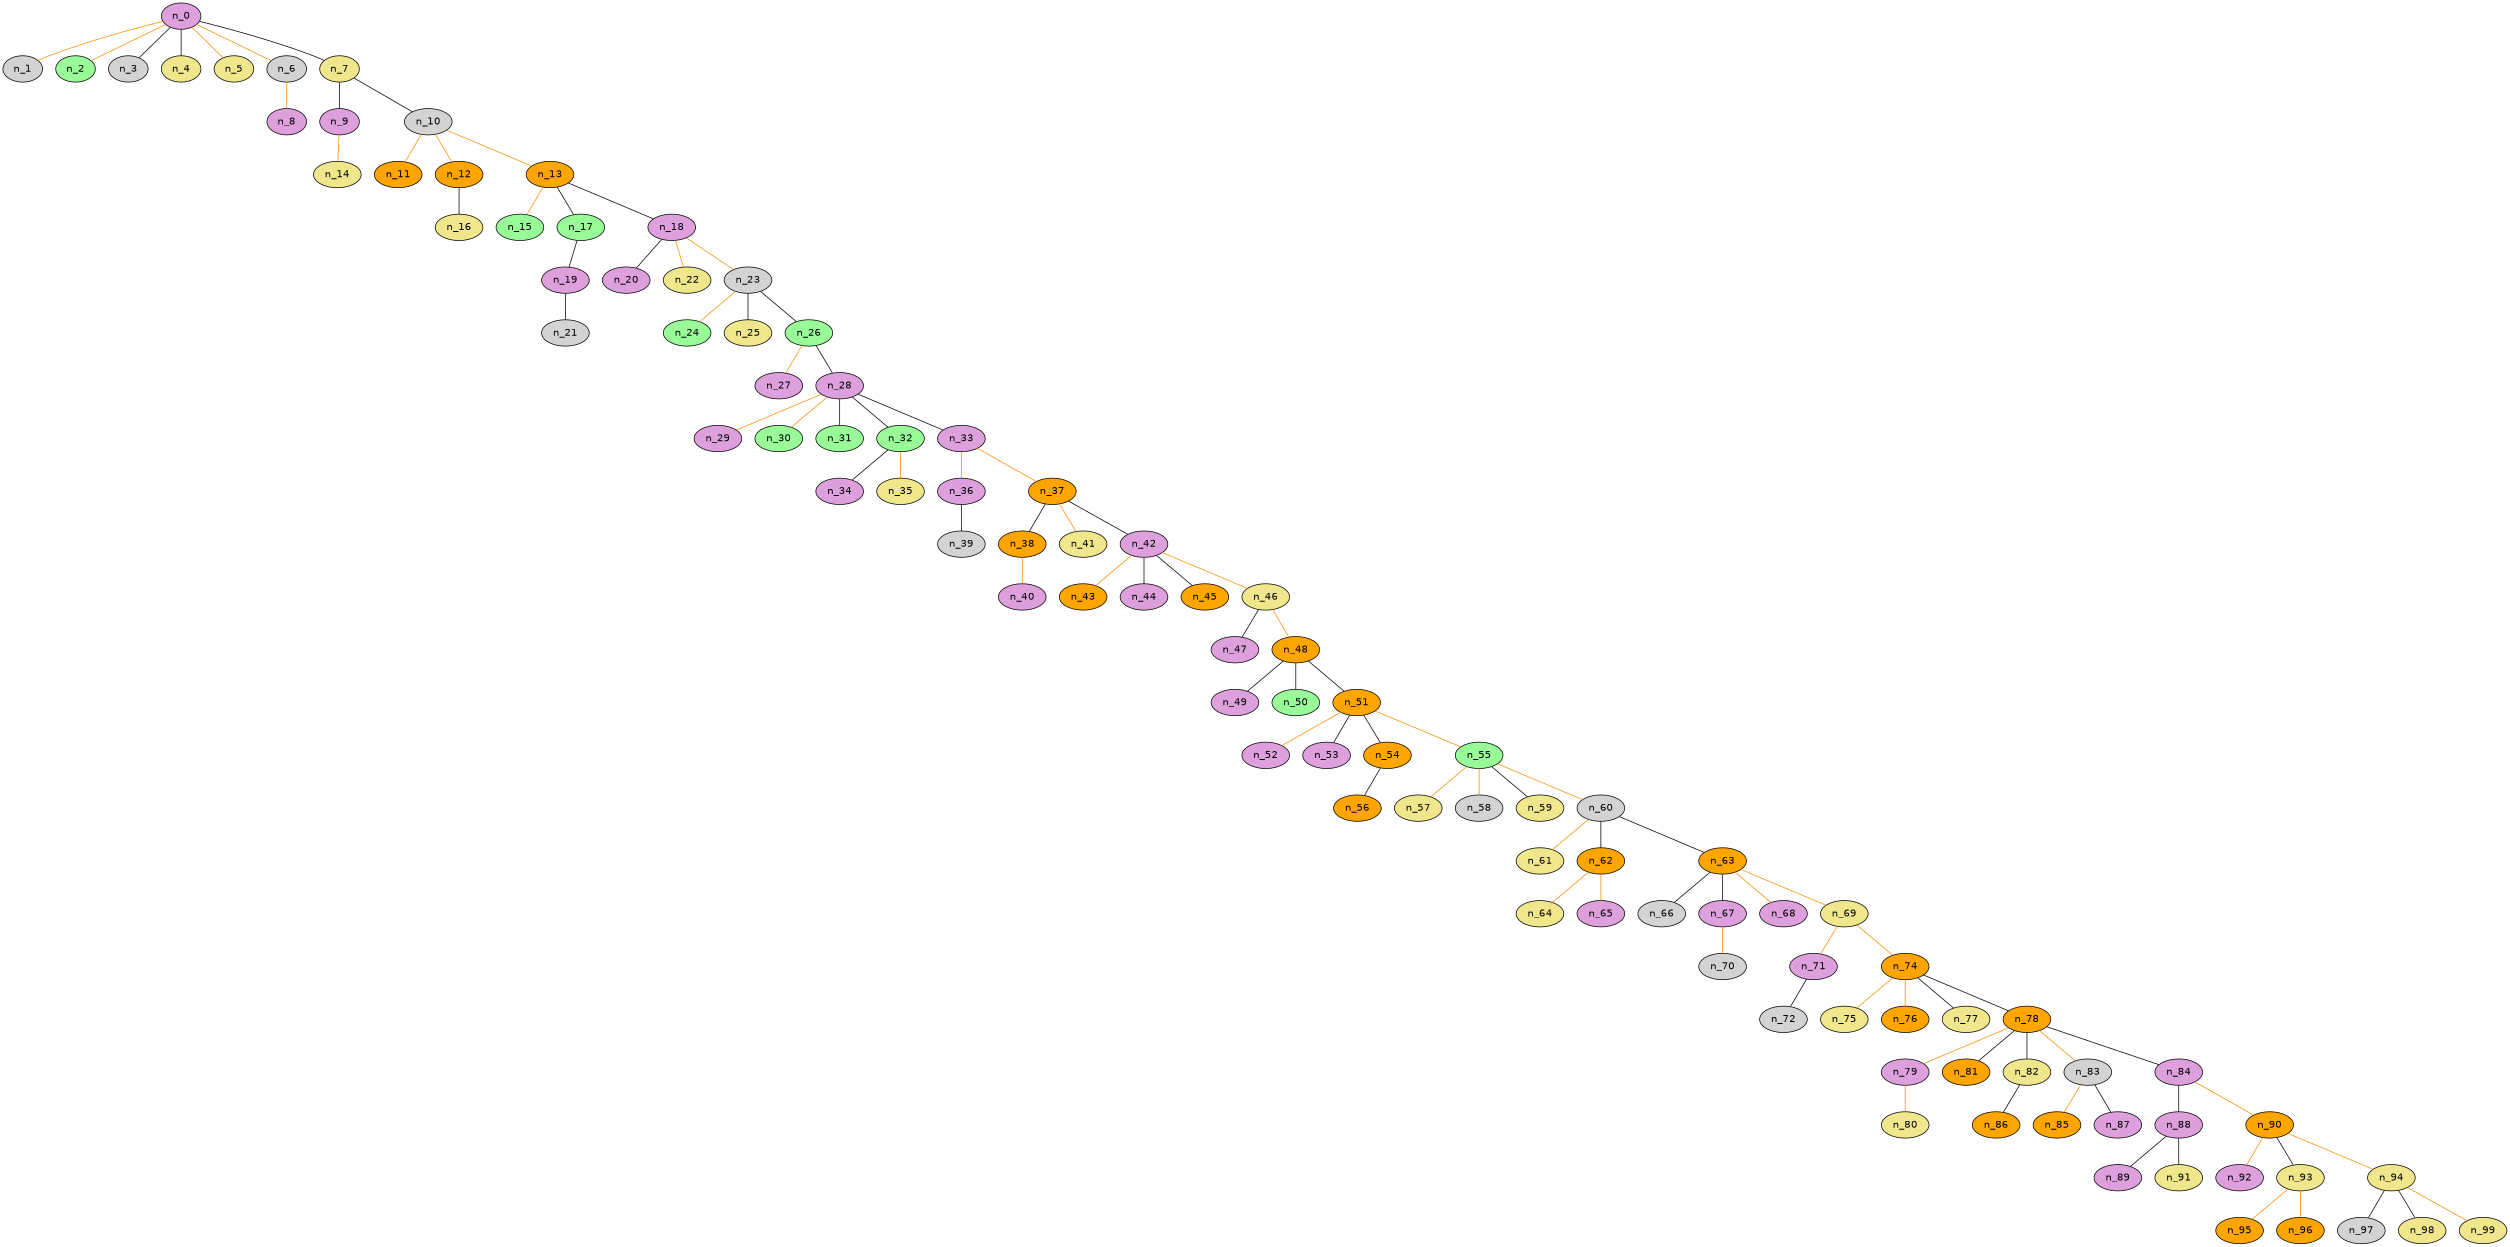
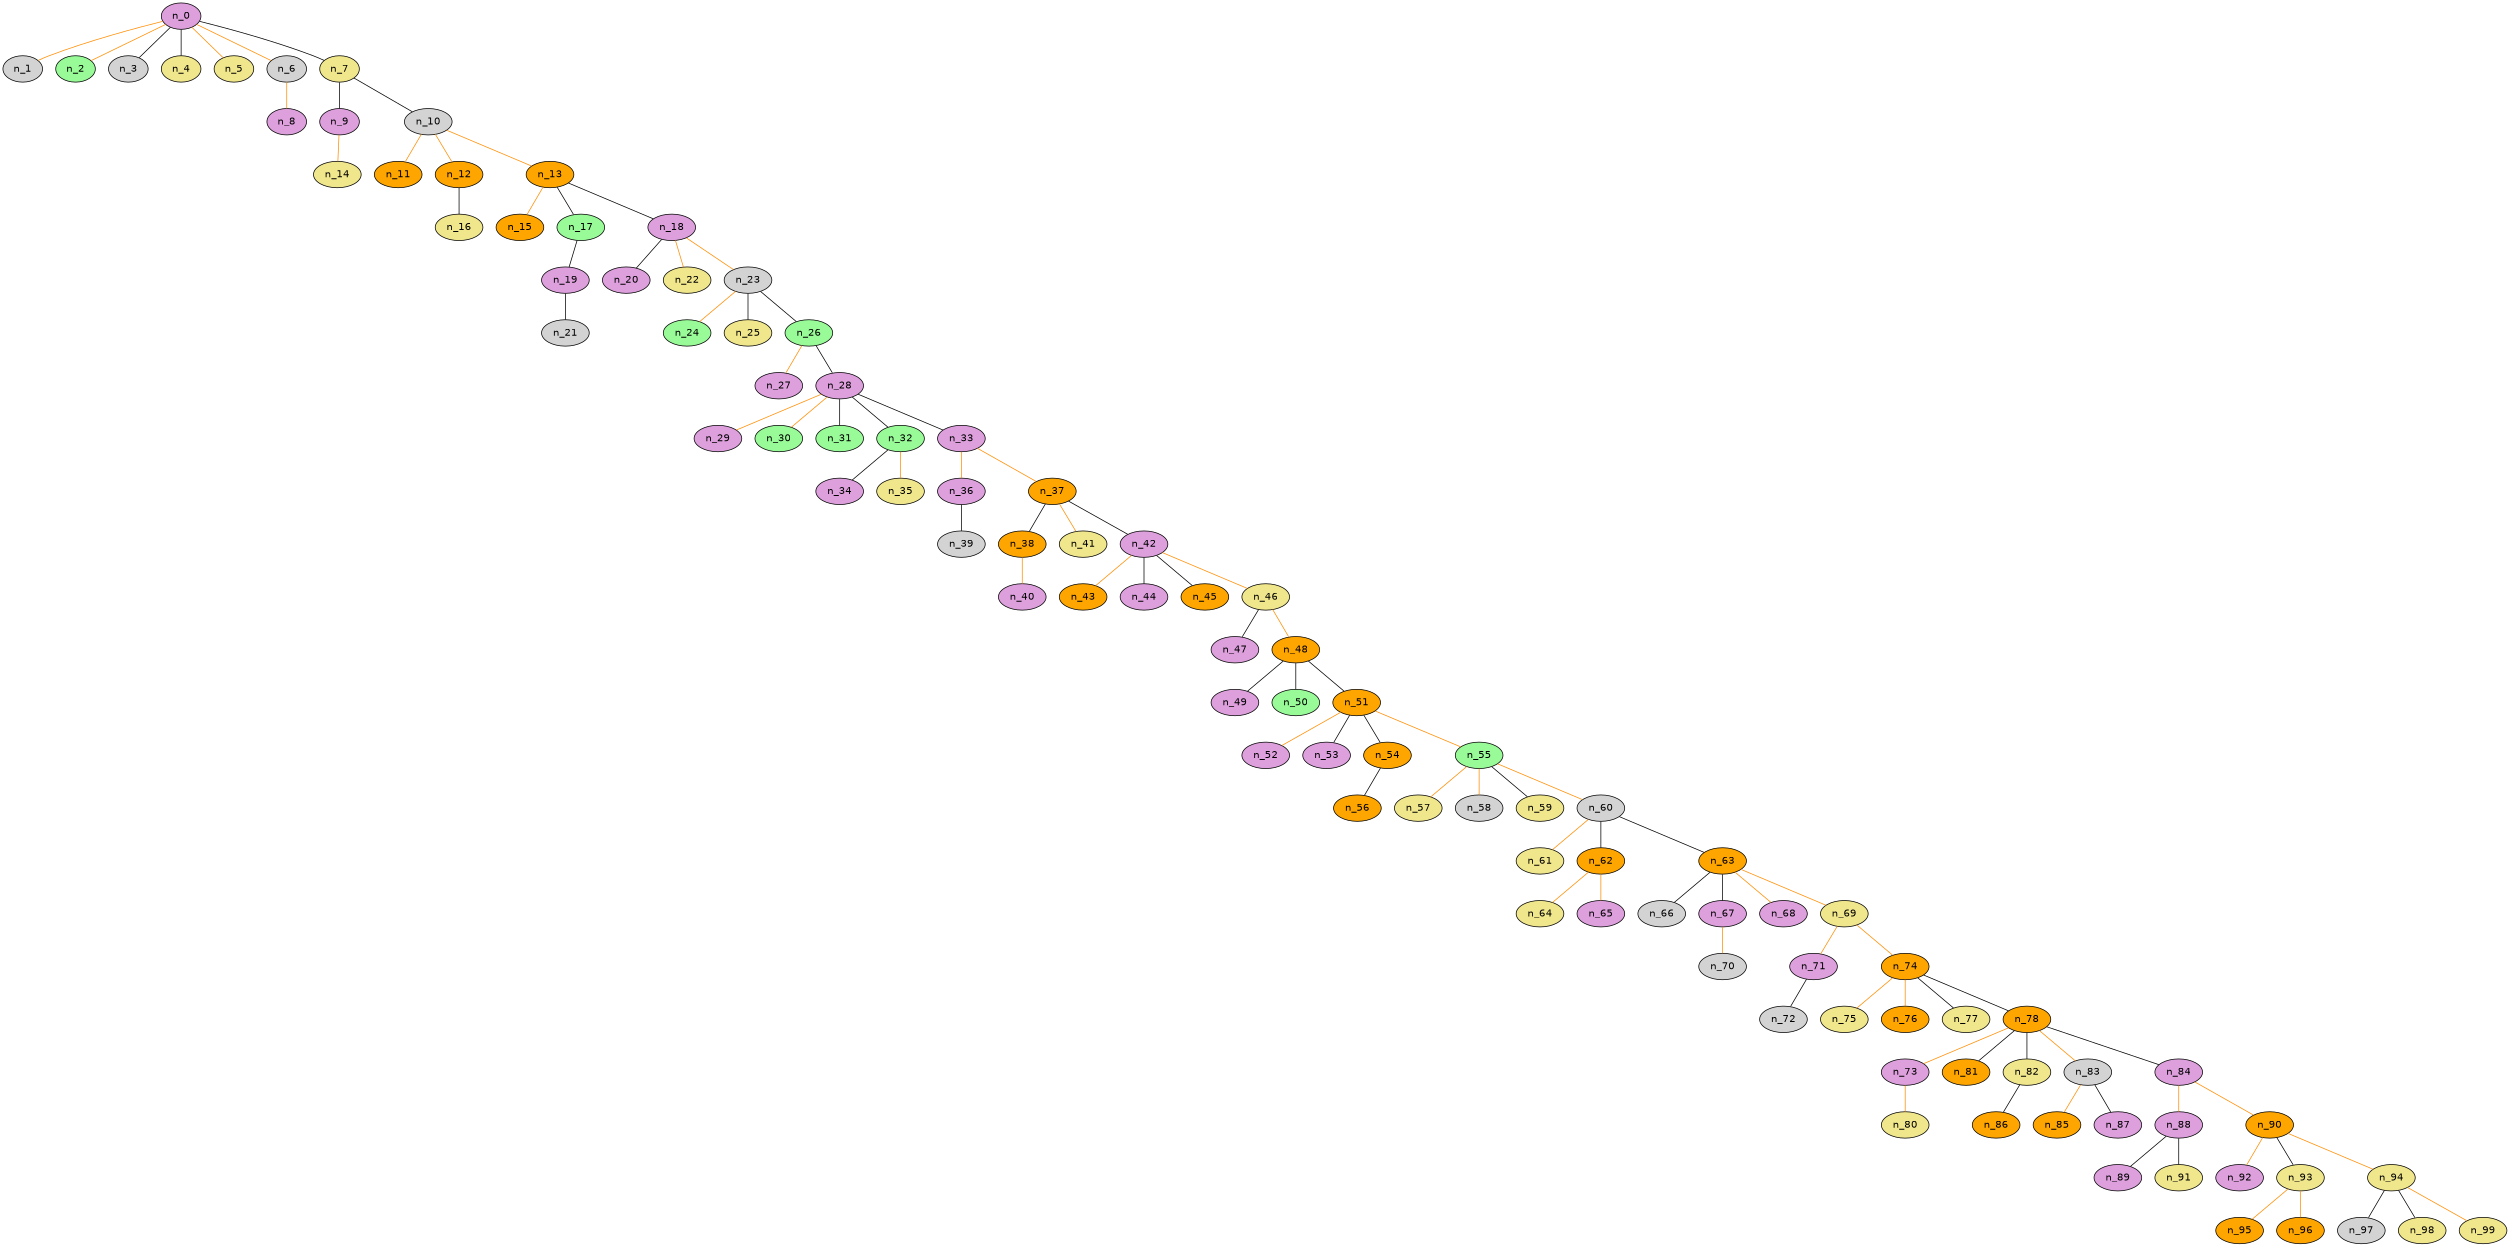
  graph {
    fontname="DejaVu Sans"
    node [fillcolor=plum fontname="DejaVu Sans" style=filled]
    edge [color=darkorange fontname="DejaVu Sans"]
    n_1 [fillcolor=lightgrey]
    n_0
    n_2 [fillcolor=palegreen]
    n_3 [fillcolor=lightgrey]
    n_4 [fillcolor=khaki]
    n_5 [fillcolor=khaki]
    n_6 [fillcolor=lightgrey]
    n_7 [fillcolor=khaki]
    n_8
    n_9
    n_10 [fillcolor=lightgrey]
    n_14 [fillcolor=khaki]
    n_11 [fillcolor=orange]
    n_12 [fillcolor=orange]
    n_13 [fillcolor=orange]
    n_16 [fillcolor=khaki]
-   n_15 [fillcolor=palegreen]
+   n_15 [fillcolor=orange]
    n_17 [fillcolor=palegreen]
    n_18
    n_19
    n_20
    n_22 [fillcolor=khaki]
    n_23 [fillcolor=lightgrey]
    n_21 [fillcolor=lightgrey]
    n_24 [fillcolor=palegreen]
    n_25 [fillcolor=khaki]
    n_26 [fillcolor=palegreen]
    n_27
    n_28
    n_29
    n_30 [fillcolor=palegreen]
    n_31 [fillcolor=palegreen]
    n_32 [fillcolor=palegreen]
    n_33
    n_34
    n_35 [fillcolor=khaki]
    n_36
    n_37 [fillcolor=orange]
    n_39 [fillcolor=lightgrey]
    n_38 [fillcolor=orange]
    n_41 [fillcolor=khaki]
    n_42
    n_40
    n_43 [fillcolor=orange]
    n_44
    n_45 [fillcolor=orange]
    n_46 [fillcolor=khaki]
    n_47
    n_48 [fillcolor=orange]
    n_49
    n_50 [fillcolor=palegreen]
    n_51 [fillcolor=orange]
    n_52
    n_53
    n_54 [fillcolor=orange]
    n_55 [fillcolor=palegreen]
    n_56 [fillcolor=orange]
    n_57 [fillcolor=khaki]
    n_58 [fillcolor=lightgrey]
    n_59 [fillcolor=khaki]
    n_60 [fillcolor=lightgrey]
    n_61 [fillcolor=khaki]
    n_62 [fillcolor=orange]
    n_63 [fillcolor=orange]
    n_64 [fillcolor=khaki]
    n_65
    n_66 [fillcolor=lightgrey]
    n_67
    n_68
    n_69 [fillcolor=khaki]
    n_70 [fillcolor=lightgrey]
    n_71
    n_74 [fillcolor=orange]
    n_72 [fillcolor=lightgrey]
    n_75 [fillcolor=khaki]
    n_76 [fillcolor=orange]
    n_77 [fillcolor=khaki]
    n_78 [fillcolor=orange]
-   n_79
+   n_79 [label=n_73]
    n_81 [fillcolor=orange]
    n_82 [fillcolor=khaki]
    n_83 [fillcolor=lightgrey]
    n_84
    n_80 [fillcolor=khaki]
    n_86 [fillcolor=orange]
    n_85 [fillcolor=orange]
    n_87
    n_88
    n_90 [fillcolor=orange]
    n_89
    n_91 [fillcolor=khaki]
    n_92
    n_93 [fillcolor=khaki]
    n_94 [fillcolor=khaki]
    n_95 [fillcolor=orange]
    n_96 [fillcolor=orange]
    n_97 [fillcolor=lightgrey]
    n_98 [fillcolor=khaki]
    n_99 [fillcolor=khaki]
    n_0 -- n_1
    n_0 -- n_2
    n_0 -- n_3 [color=black]
    n_0 -- n_4 [color=black]
    n_0 -- n_5
    n_0 -- n_6
    n_0 -- n_7 [color=black]
    n_6 -- n_8
    n_7 -- n_9 [color=black]
    n_7 -- n_10 [color=black]
    n_9 -- n_14
    n_10 -- n_11
    n_10 -- n_12
    n_10 -- n_13
    n_12 -- n_16 [color=black]
    n_13 -- n_15
    n_13 -- n_17 [color=black]
    n_13 -- n_18 [color=black]
    n_17 -- n_19 [color=black]
    n_18 -- n_20 [color=black]
    n_18 -- n_22
    n_18 -- n_23
    n_19 -- n_21 [color=black]
    n_23 -- n_24
    n_23 -- n_25 [color=black]
    n_23 -- n_26 [color=black]
    n_26 -- n_27
    n_26 -- n_28 [color=black]
    n_28 -- n_29
    n_28 -- n_30
    n_28 -- n_31 [color=black]
    n_28 -- n_32 [color=black]
    n_28 -- n_33 [color=black]
    n_32 -- n_34 [color=black]
    n_32 -- n_35
    n_33 -- n_36
    n_33 -- n_37
    n_36 -- n_39 [color=black]
    n_37 -- n_38 [color=black]
    n_37 -- n_41
    n_37 -- n_42 [color=black]
    n_38 -- n_40
    n_42 -- n_43
    n_42 -- n_44 [color=black]
    n_42 -- n_45 [color=black]
    n_42 -- n_46
    n_46 -- n_47 [color=black]
    n_46 -- n_48
    n_48 -- n_49 [color=black]
    n_48 -- n_50 [color=black]
    n_48 -- n_51 [color=black]
    n_51 -- n_52
    n_51 -- n_53 [color=black]
    n_51 -- n_54 [color=black]
    n_51 -- n_55
    n_54 -- n_56 [color=black]
    n_55 -- n_57
    n_55 -- n_58
    n_55 -- n_59 [color=black]
    n_55 -- n_60
    n_60 -- n_61
    n_60 -- n_62 [color=black]
    n_60 -- n_63 [color=black]
    n_62 -- n_64
    n_62 -- n_65
    n_63 -- n_66 [color=black]
    n_63 -- n_67 [color=black]
    n_63 -- n_68
    n_63 -- n_69
    n_67 -- n_70
    n_69 -- n_71
    n_69 -- n_74
    n_71 -- n_72 [color=black]
    n_74 -- n_75
    n_74 -- n_76
    n_74 -- n_77 [color=black]
    n_74 -- n_78 [color=black]
    n_78 -- n_79
    n_78 -- n_81 [color=black]
    n_78 -- n_82 [color=black]
    n_78 -- n_83
    n_78 -- n_84 [color=black]
    n_79 -- n_80
    n_82 -- n_86 [color=black]
    n_83 -- n_85
    n_83 -- n_87 [color=black]
-   n_84 -- n_88 [color=black]
+   n_84 -- n_88
    n_84 -- n_90
    n_88 -- n_89 [color=black]
    n_88 -- n_91 [color=black]
    n_90 -- n_92
    n_90 -- n_93 [color=black]
    n_90 -- n_94
    n_93 -- n_95
    n_93 -- n_96
    n_94 -- n_97 [color=black]
    n_94 -- n_98 [color=black]
    n_94 -- n_99
  }
